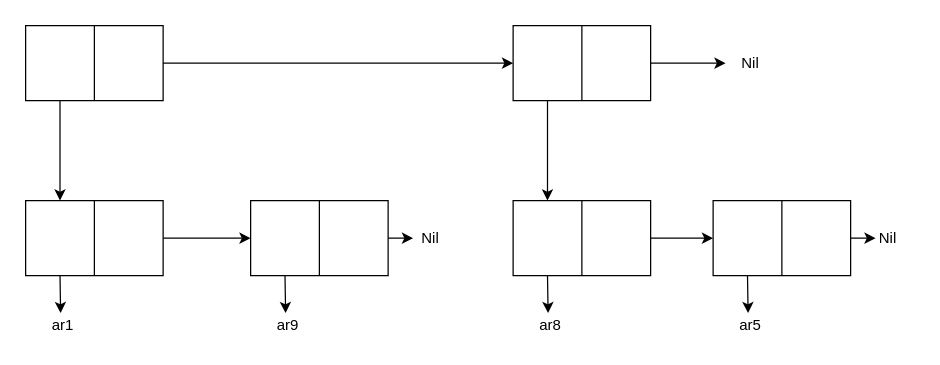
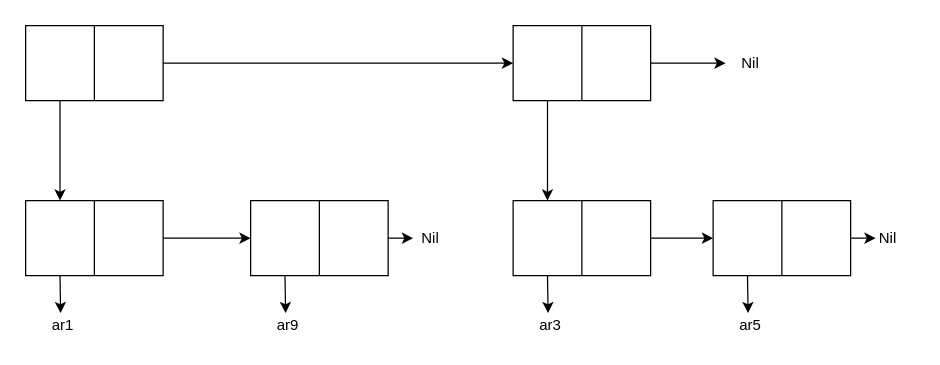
  <mxCell id="0" />
  <mxCell id="1" parent="0" />
  <mxCell id="2" value="" style="group" parent="1" vertex="1" connectable="0"><mxGeometry x="20" y="160" width="110" height="60" as="geometry" /></mxCell>
  <mxCell id="3" value="" style="rounded=0;whiteSpace=wrap;html=1;" parent="2" vertex="1"><mxGeometry width="110" height="60" as="geometry" /></mxCell>
  <mxCell id="4" value="" style="endArrow=none;html=1;exitX=0.5;exitY=1;exitDx=0;exitDy=0;entryX=0.5;entryY=0;entryDx=0;entryDy=0;" parent="2" source="3" target="3" edge="1"><mxGeometry width="50" height="50" relative="1" as="geometry"><mxPoint x="40" y="50" as="sourcePoint" /><mxPoint x="90" as="targetPoint" /></mxGeometry></mxCell>
  <mxCell id="5" value="" style="group" parent="1" vertex="1" connectable="0"><mxGeometry x="200" y="160" width="110" height="60" as="geometry" /></mxCell>
  <mxCell id="6" value="" style="rounded=0;whiteSpace=wrap;html=1;" parent="5" vertex="1"><mxGeometry width="110" height="60" as="geometry" /></mxCell>
  <mxCell id="7" value="" style="endArrow=none;html=1;exitX=0.5;exitY=1;exitDx=0;exitDy=0;entryX=0.5;entryY=0;entryDx=0;entryDy=0;" parent="5" source="6" target="6" edge="1"><mxGeometry width="50" height="50" relative="1" as="geometry"><mxPoint x="40" y="50" as="sourcePoint" /><mxPoint x="90" as="targetPoint" /></mxGeometry></mxCell>
  <mxCell id="8" value="" style="group" parent="1" vertex="1" connectable="0"><mxGeometry x="410" y="160" width="110" height="60" as="geometry" /></mxCell>
  <mxCell id="9" value="" style="rounded=0;whiteSpace=wrap;html=1;" parent="8" vertex="1"><mxGeometry width="110" height="60" as="geometry" /></mxCell>
  <mxCell id="10" value="" style="endArrow=none;html=1;exitX=0.5;exitY=1;exitDx=0;exitDy=0;entryX=0.5;entryY=0;entryDx=0;entryDy=0;" parent="8" source="9" target="9" edge="1"><mxGeometry width="50" height="50" relative="1" as="geometry"><mxPoint x="40" y="50" as="sourcePoint" /><mxPoint x="90" as="targetPoint" /></mxGeometry></mxCell>
  <mxCell id="11" value="" style="group" parent="1" vertex="1" connectable="0"><mxGeometry x="570" y="160" width="110" height="60" as="geometry" /></mxCell>
  <mxCell id="12" value="" style="rounded=0;whiteSpace=wrap;html=1;" parent="11" vertex="1"><mxGeometry width="110" height="60" as="geometry" /></mxCell>
  <mxCell id="13" value="" style="endArrow=none;html=1;exitX=0.5;exitY=1;exitDx=0;exitDy=0;entryX=0.5;entryY=0;entryDx=0;entryDy=0;" parent="11" source="12" target="12" edge="1"><mxGeometry width="50" height="50" relative="1" as="geometry"><mxPoint x="40" y="50" as="sourcePoint" /><mxPoint x="90" as="targetPoint" /></mxGeometry></mxCell>
  <mxCell id="14" value="" style="group" parent="1" vertex="1" connectable="0"><mxGeometry x="20" y="20" width="110" height="60" as="geometry" /></mxCell>
  <mxCell id="15" value="" style="rounded=0;whiteSpace=wrap;html=1;" parent="14" vertex="1"><mxGeometry width="110" height="60" as="geometry" /></mxCell>
  <mxCell id="16" value="" style="endArrow=none;html=1;exitX=0.5;exitY=1;exitDx=0;exitDy=0;entryX=0.5;entryY=0;entryDx=0;entryDy=0;" parent="14" source="15" target="15" edge="1"><mxGeometry width="50" height="50" relative="1" as="geometry"><mxPoint x="40" y="50" as="sourcePoint" /><mxPoint x="90" as="targetPoint" /></mxGeometry></mxCell>
  <mxCell id="17" value="" style="group" parent="1" vertex="1" connectable="0"><mxGeometry x="410" y="20" width="110" height="60" as="geometry" /></mxCell>
  <mxCell id="18" value="" style="rounded=0;whiteSpace=wrap;html=1;" parent="17" vertex="1"><mxGeometry width="110" height="60" as="geometry" /></mxCell>
  <mxCell id="19" value="" style="endArrow=none;html=1;exitX=0.5;exitY=1;exitDx=0;exitDy=0;entryX=0.5;entryY=0;entryDx=0;entryDy=0;" parent="17" source="18" target="18" edge="1"><mxGeometry width="50" height="50" relative="1" as="geometry"><mxPoint x="40" y="50" as="sourcePoint" /><mxPoint x="90" as="targetPoint" /></mxGeometry></mxCell>
  <mxCell id="20" style="edgeStyle=orthogonalEdgeStyle;rounded=0;orthogonalLoop=1;jettySize=auto;html=1;exitX=1;exitY=0.5;exitDx=0;exitDy=0;entryX=0;entryY=0.5;entryDx=0;entryDy=0;" parent="1" source="15" target="18" edge="1"><mxGeometry relative="1" as="geometry" /></mxCell>
  <mxCell id="21" style="edgeStyle=orthogonalEdgeStyle;rounded=0;orthogonalLoop=1;jettySize=auto;html=1;exitX=1;exitY=0.5;exitDx=0;exitDy=0;" parent="1" source="18" edge="1"><mxGeometry relative="1" as="geometry"><mxPoint x="580" y="50" as="targetPoint" /></mxGeometry></mxCell>
  <mxCell id="22" style="edgeStyle=orthogonalEdgeStyle;rounded=0;orthogonalLoop=1;jettySize=auto;html=1;exitX=0.25;exitY=1;exitDx=0;exitDy=0;entryX=0.25;entryY=0;entryDx=0;entryDy=0;" parent="1" source="15" target="3" edge="1"><mxGeometry relative="1" as="geometry" /></mxCell>
  <mxCell id="23" style="edgeStyle=orthogonalEdgeStyle;rounded=0;orthogonalLoop=1;jettySize=auto;html=1;exitX=0.25;exitY=1;exitDx=0;exitDy=0;entryX=0.25;entryY=0;entryDx=0;entryDy=0;" parent="1" source="18" target="9" edge="1"><mxGeometry relative="1" as="geometry" /></mxCell>
  <mxCell id="24" style="edgeStyle=orthogonalEdgeStyle;rounded=0;orthogonalLoop=1;jettySize=auto;html=1;exitX=1;exitY=0.5;exitDx=0;exitDy=0;entryX=0;entryY=0.5;entryDx=0;entryDy=0;" parent="1" source="3" target="6" edge="1"><mxGeometry relative="1" as="geometry" /></mxCell>
  <mxCell id="25" style="edgeStyle=orthogonalEdgeStyle;rounded=0;orthogonalLoop=1;jettySize=auto;html=1;exitX=1;exitY=0.5;exitDx=0;exitDy=0;" parent="1" source="6" edge="1"><mxGeometry relative="1" as="geometry"><mxPoint x="330" y="190" as="targetPoint" /></mxGeometry></mxCell>
  <mxCell id="26" style="edgeStyle=orthogonalEdgeStyle;rounded=0;orthogonalLoop=1;jettySize=auto;html=1;exitX=1;exitY=0.5;exitDx=0;exitDy=0;entryX=0;entryY=0.5;entryDx=0;entryDy=0;" parent="1" source="9" target="12" edge="1"><mxGeometry relative="1" as="geometry" /></mxCell>
  <mxCell id="27" style="edgeStyle=orthogonalEdgeStyle;rounded=0;orthogonalLoop=1;jettySize=auto;html=1;exitX=1;exitY=0.5;exitDx=0;exitDy=0;" parent="1" source="12" edge="1"><mxGeometry relative="1" as="geometry"><mxPoint x="700" y="190" as="targetPoint" /></mxGeometry></mxCell>
  <mxCell id="28" value="ar1" style="text;html=1;strokeColor=none;fillColor=none;align=center;verticalAlign=middle;whiteSpace=wrap;rounded=0;" parent="1" vertex="1"><mxGeometry x="30" y="250" width="40" height="20" as="geometry" /></mxCell>
  <mxCell id="29" style="edgeStyle=orthogonalEdgeStyle;rounded=0;orthogonalLoop=1;jettySize=auto;html=1;exitX=0.25;exitY=1;exitDx=0;exitDy=0;" parent="1" source="3" edge="1"><mxGeometry relative="1" as="geometry"><mxPoint x="48" y="250" as="targetPoint" /></mxGeometry></mxCell>
  <mxCell id="30" style="edgeStyle=orthogonalEdgeStyle;rounded=0;orthogonalLoop=1;jettySize=auto;html=1;exitX=0.25;exitY=1;exitDx=0;exitDy=0;" parent="1" source="6" edge="1"><mxGeometry relative="1" as="geometry"><mxPoint x="228" y="250" as="targetPoint" /></mxGeometry></mxCell>
  <mxCell id="31" style="edgeStyle=orthogonalEdgeStyle;rounded=0;orthogonalLoop=1;jettySize=auto;html=1;exitX=0.25;exitY=1;exitDx=0;exitDy=0;" parent="1" source="9" edge="1"><mxGeometry relative="1" as="geometry"><mxPoint x="438" y="250" as="targetPoint" /></mxGeometry></mxCell>
  <mxCell id="32" style="edgeStyle=orthogonalEdgeStyle;rounded=0;orthogonalLoop=1;jettySize=auto;html=1;exitX=0.25;exitY=1;exitDx=0;exitDy=0;" parent="1" source="12" edge="1"><mxGeometry relative="1" as="geometry"><mxPoint x="598" y="250" as="targetPoint" /></mxGeometry></mxCell>
  <mxCell id="33" value="ar9" style="text;html=1;strokeColor=none;fillColor=none;align=center;verticalAlign=middle;whiteSpace=wrap;rounded=0;" parent="1" vertex="1"><mxGeometry x="210" y="250" width="40" height="20" as="geometry" /></mxCell>
- <mxCell id="34" value="ar8" style="text;html=1;strokeColor=none;fillColor=none;align=center;verticalAlign=middle;whiteSpace=wrap;rounded=0;" parent="1" vertex="1"><mxGeometry x="420" y="250" width="40" height="20" as="geometry" /></mxCell>
+ <mxCell id="34" value="ar3" style="text;html=1;strokeColor=none;fillColor=none;align=center;verticalAlign=middle;whiteSpace=wrap;rounded=0;" parent="1" vertex="1"><mxGeometry x="420" y="250" width="40" height="20" as="geometry" /></mxCell>
  <mxCell id="35" value="ar5" style="text;html=1;strokeColor=none;fillColor=none;align=center;verticalAlign=middle;whiteSpace=wrap;rounded=0;" parent="1" vertex="1"><mxGeometry x="580" y="250" width="40" height="20" as="geometry" /></mxCell>
  <mxCell id="36" value="Nil" style="text;html=1;strokeColor=none;fillColor=none;align=center;verticalAlign=middle;whiteSpace=wrap;rounded=0;" parent="1" vertex="1"><mxGeometry x="690" y="180" width="40" height="20" as="geometry" /></mxCell>
  <mxCell id="37" value="Nil" style="text;html=1;strokeColor=none;fillColor=none;align=center;verticalAlign=middle;whiteSpace=wrap;rounded=0;" parent="1" vertex="1"><mxGeometry x="580" y="40" width="40" height="20" as="geometry" /></mxCell>
  <mxCell id="38" value="Nil" style="text;html=1;strokeColor=none;fillColor=none;align=center;verticalAlign=middle;whiteSpace=wrap;rounded=0;" parent="1" vertex="1"><mxGeometry x="324" y="180" width="40" height="20" as="geometry" /></mxCell>
